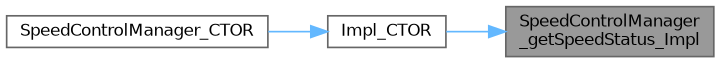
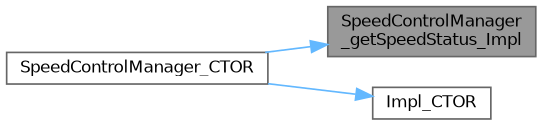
  digraph {
    rankdir=RL
    node [color=grey40 fillcolor=white fontname=Helvetica fontsize=10 shape=box style=filled]
    edge [color=steelblue1 dir=back fontname=Helvetica fontsize=10 labelfontname=Helvetica labelfontsize=10 style=solid]
    n1 [color=gray40 fillcolor=grey60 fontcolor=black height=0.2 label="SpeedControlManager\l_getSpeedStatus_Impl" width=0.4]
    n2 [height=0.2 label=Impl_CTOR width=0.4]
    n3 [height=0.2 label=SpeedControlManager_CTOR width=0.4]
-   n1 -> n2
+   n1 -> n3
    n2 -> n3
  }
